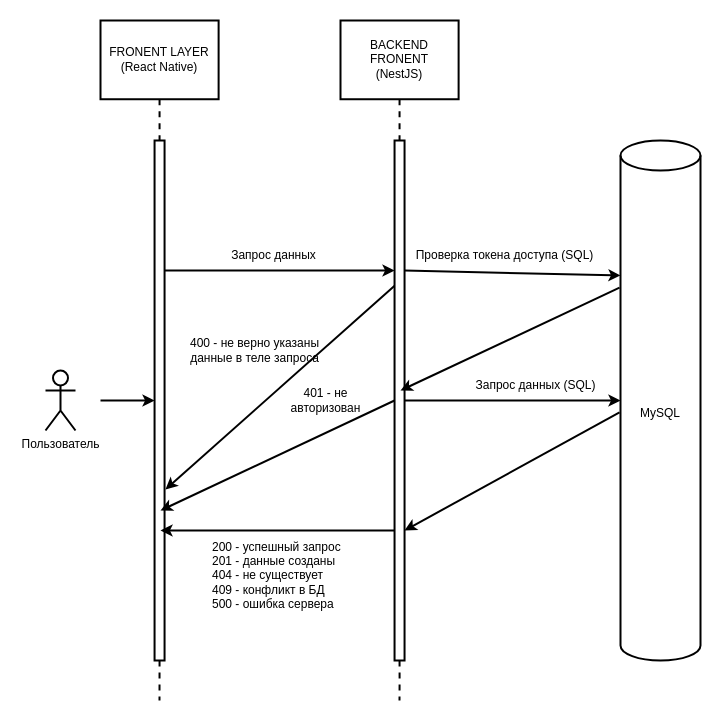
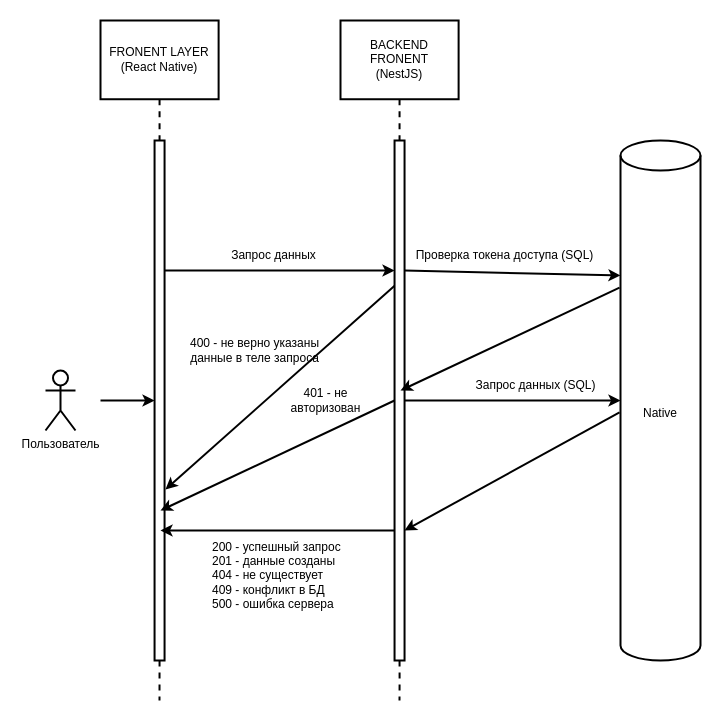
  <mxCell id="0" />
  <mxCell id="1" parent="0" />
  <mxCell id="2" style="rounded=0;orthogonalLoop=1;jettySize=auto;html=1;exitX=1;exitY=0.5;exitDx=0;exitDy=0;entryX=0;entryY=0.5;entryDx=0;entryDy=0;strokeWidth=2;endArrow=classic;endFill=1;" edge="1" parent="1" source="3" target="7"><mxGeometry relative="1" as="geometry" /></mxCell>
  <mxCell id="3" value="" style="rounded=0;whiteSpace=wrap;html=1;strokeColor=none;fillColor=none;" vertex="1" parent="1"><mxGeometry x="20" y="340" width="80" height="120" as="geometry" /></mxCell>
  <mxCell id="4" value="Пользователь" style="shape=umlActor;verticalLabelPosition=bottom;verticalAlign=top;html=1;outlineConnect=0;strokeWidth=2;" vertex="1" parent="1"><mxGeometry x="45" y="370" width="30" height="60" as="geometry" /></mxCell>
  <mxCell id="5" style="edgeStyle=orthogonalEdgeStyle;rounded=0;orthogonalLoop=1;jettySize=auto;html=1;exitX=1;exitY=0.25;exitDx=0;exitDy=0;entryX=0;entryY=0.25;entryDx=0;entryDy=0;strokeWidth=2;endArrow=classic;endFill=1;" edge="1" parent="1" source="7" target="14"><mxGeometry relative="1" as="geometry" /></mxCell>
  <mxCell id="6" style="rounded=0;orthogonalLoop=1;jettySize=auto;html=1;exitX=0.5;exitY=1;exitDx=0;exitDy=0;dashed=1;strokeWidth=2;endArrow=none;endFill=0;" edge="1" parent="1" source="7"><mxGeometry relative="1" as="geometry"><mxPoint x="159" y="700" as="targetPoint" /></mxGeometry></mxCell>
  <mxCell id="7" value="" style="rounded=0;whiteSpace=wrap;html=1;strokeWidth=2;fillColor=default;strokeColor=#000000;" vertex="1" parent="1"><mxGeometry x="154.06" y="140" width="10" height="520" as="geometry" /></mxCell>
  <mxCell id="8" style="rounded=0;orthogonalLoop=1;jettySize=auto;html=1;exitX=1;exitY=0.25;exitDx=0;exitDy=0;entryX=0;entryY=0;entryDx=0;entryDy=135;entryPerimeter=0;strokeWidth=2;endArrow=classic;endFill=1;" edge="1" parent="1" source="14" target="21"><mxGeometry relative="1" as="geometry" /></mxCell>
  <mxCell id="9" style="rounded=0;orthogonalLoop=1;jettySize=auto;html=1;exitX=1;exitY=0.5;exitDx=0;exitDy=0;entryX=0;entryY=0.5;entryDx=0;entryDy=0;entryPerimeter=0;strokeWidth=2;endArrow=classic;endFill=1;" edge="1" parent="1" source="14" target="21"><mxGeometry relative="1" as="geometry" /></mxCell>
  <mxCell id="10" style="rounded=0;orthogonalLoop=1;jettySize=auto;html=1;strokeWidth=2;endArrow=classic;endFill=1;entryX=1.094;entryY=0.671;entryDx=0;entryDy=0;entryPerimeter=0;" edge="1" parent="1" target="7"><mxGeometry relative="1" as="geometry"><mxPoint x="400" y="280" as="sourcePoint" /><mxPoint x="159" y="490" as="targetPoint" /></mxGeometry></mxCell>
  <mxCell id="11" style="rounded=0;orthogonalLoop=1;jettySize=auto;html=1;exitX=0;exitY=0.5;exitDx=0;exitDy=0;strokeWidth=2;endArrow=classic;endFill=1;" edge="1" parent="1" source="14"><mxGeometry relative="1" as="geometry"><mxPoint x="160" y="510" as="targetPoint" /></mxGeometry></mxCell>
  <mxCell id="12" style="rounded=0;orthogonalLoop=1;jettySize=auto;html=1;exitX=0;exitY=0.75;exitDx=0;exitDy=0;strokeWidth=2;endArrow=classic;endFill=1;" edge="1" parent="1" source="14"><mxGeometry relative="1" as="geometry"><mxPoint x="160" y="530" as="targetPoint" /></mxGeometry></mxCell>
  <mxCell id="13" style="edgeStyle=orthogonalEdgeStyle;rounded=0;orthogonalLoop=1;jettySize=auto;html=1;exitX=0.5;exitY=1;exitDx=0;exitDy=0;strokeWidth=2;dashed=1;endArrow=none;endFill=0;" edge="1" parent="1" source="14"><mxGeometry relative="1" as="geometry"><mxPoint x="399" y="700" as="targetPoint" /></mxGeometry></mxCell>
  <mxCell id="14" value="" style="rounded=0;whiteSpace=wrap;html=1;strokeWidth=2;fillColor=default;strokeColor=#000000;" vertex="1" parent="1"><mxGeometry x="394.05" y="140" width="10" height="520" as="geometry" /></mxCell>
  <mxCell id="15" style="rounded=0;orthogonalLoop=1;jettySize=auto;html=1;exitX=0.5;exitY=1;exitDx=0;exitDy=0;entryX=0.5;entryY=0;entryDx=0;entryDy=0;dashed=1;strokeWidth=2;endArrow=none;endFill=0;" edge="1" parent="1" source="16" target="7"><mxGeometry relative="1" as="geometry" /></mxCell>
  <mxCell id="16" value="FRONENT LAYER&lt;br&gt;(React Native)" style="rounded=0;whiteSpace=wrap;html=1;strokeWidth=2;" vertex="1" parent="1"><mxGeometry x="100" y="20" width="118.11" height="78.74" as="geometry" /></mxCell>
  <mxCell id="17" style="rounded=0;orthogonalLoop=1;jettySize=auto;html=1;exitX=0.5;exitY=1;exitDx=0;exitDy=0;entryX=0.5;entryY=0;entryDx=0;entryDy=0;dashed=1;strokeWidth=2;endArrow=none;endFill=0;" edge="1" parent="1" source="18" target="14"><mxGeometry relative="1" as="geometry" /></mxCell>
  <mxCell id="18" value="BACKEND FRONENT&lt;br&gt;(NestJS)" style="rounded=0;whiteSpace=wrap;html=1;strokeWidth=2;" vertex="1" parent="1"><mxGeometry x="340" y="20" width="118.11" height="78.74" as="geometry" /></mxCell>
  <mxCell id="19" style="rounded=0;orthogonalLoop=1;jettySize=auto;html=1;exitX=-0.012;exitY=0.283;exitDx=0;exitDy=0;exitPerimeter=0;strokeWidth=2;endArrow=classic;endFill=1;" edge="1" parent="1" source="21"><mxGeometry relative="1" as="geometry"><mxPoint x="400" y="390" as="targetPoint" /></mxGeometry></mxCell>
  <mxCell id="20" style="rounded=0;orthogonalLoop=1;jettySize=auto;html=1;exitX=-0.012;exitY=0.523;exitDx=0;exitDy=0;exitPerimeter=0;entryX=1;entryY=0.75;entryDx=0;entryDy=0;strokeWidth=2;endArrow=classic;endFill=1;" edge="1" parent="1" source="21" target="14"><mxGeometry relative="1" as="geometry" /></mxCell>
- <mxCell id="21" value="MySQL" style="shape=cylinder3;whiteSpace=wrap;html=1;boundedLbl=1;backgroundOutline=1;size=15;strokeWidth=2;" vertex="1" parent="1"><mxGeometry x="620" y="140" width="80" height="520" as="geometry" /></mxCell>
+ <mxCell id="21" value="Native" style="shape=cylinder3;whiteSpace=wrap;html=1;boundedLbl=1;backgroundOutline=1;size=15;strokeWidth=2;" vertex="1" parent="1"><mxGeometry x="620" y="140" width="80" height="520" as="geometry" /></mxCell>
  <mxCell id="22" value="Запрос данных" style="text;html=1;align=center;verticalAlign=middle;resizable=0;points=[];autosize=1;strokeColor=none;fillColor=none;" vertex="1" parent="1"><mxGeometry x="218.11" y="240" width="110" height="30" as="geometry" /></mxCell>
  <mxCell id="23" value="200 - успешный запрос&lt;br&gt;201 - данные созданы&lt;br&gt;404 - не существует&lt;br&gt;409 - конфликт в БД&lt;br&gt;500 - ошибка сервера" style="text;html=1;align=left;verticalAlign=middle;resizable=0;points=[];autosize=1;strokeColor=none;fillColor=none;" vertex="1" parent="1"><mxGeometry x="210" y="530" width="150" height="90" as="geometry" /></mxCell>
  <mxCell id="24" value="400 - не верно указаны&lt;br&gt;данные в теле запроса" style="text;html=1;align=center;verticalAlign=middle;resizable=0;points=[];autosize=1;strokeColor=none;fillColor=none;" vertex="1" parent="1"><mxGeometry x="179.06" y="330" width="150" height="40" as="geometry" /></mxCell>
  <mxCell id="25" value="Проверка токена доступа (SQL)" style="text;html=1;align=center;verticalAlign=middle;resizable=0;points=[];autosize=1;strokeColor=none;fillColor=none;" vertex="1" parent="1"><mxGeometry x="404.05" y="240" width="200" height="30" as="geometry" /></mxCell>
  <mxCell id="26" value="Запрос данных (SQL)" style="text;html=1;align=center;verticalAlign=middle;resizable=0;points=[];autosize=1;strokeColor=none;fillColor=none;" vertex="1" parent="1"><mxGeometry x="465" y="370" width="140" height="30" as="geometry" /></mxCell>
  <mxCell id="27" value="401 - не&lt;br&gt;авторизован" style="text;html=1;align=center;verticalAlign=middle;resizable=0;points=[];autosize=1;strokeColor=none;fillColor=none;" vertex="1" parent="1"><mxGeometry x="280" y="380" width="90" height="40" as="geometry" /></mxCell>
